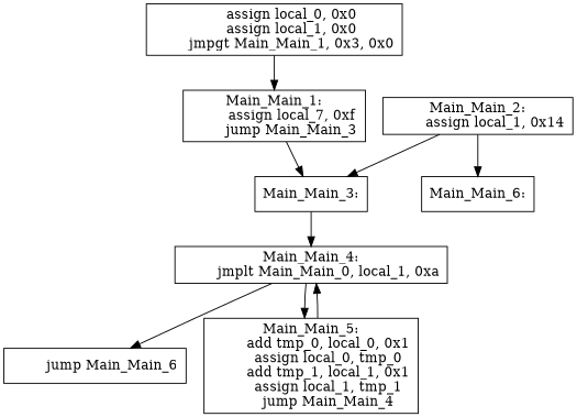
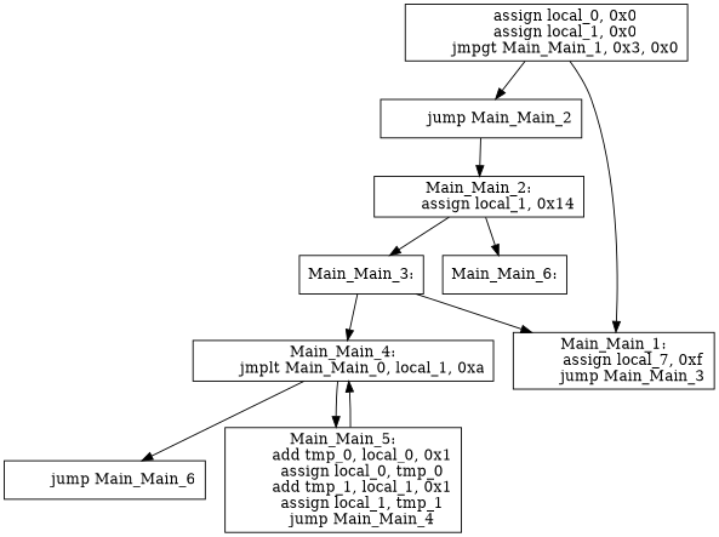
  digraph {
    rankdir=TD
    node [shape=rectangle]
    n1 [label="	assign local_0, 0x0\n	assign local_1, 0x0\n	jmpgt Main_Main_1, 0x3, 0x0\n"]
+   n2 [label="	jump Main_Main_2\n"]
    n3 [label="Main_Main_1:\n	assign local_7, 0xf\n	jump Main_Main_3\n"]
    n4 [label="Main_Main_2:\n	assign local_1, 0x14\n"]
    n5 [label="Main_Main_3:\n"]
    n6 [label="Main_Main_6:\n"]
    n7 [label="Main_Main_4:\n	jmplt Main_Main_0, local_1, 0xa\n"]
    n8 [label="	jump Main_Main_6\n"]
    n9 [label="Main_Main_5:\n	add tmp_0, local_0, 0x1\n	assign local_0, tmp_0\n	add tmp_1, local_1, 0x1\n	assign local_1, tmp_1\n	jump Main_Main_4\n"]
+   n1 -> n2
    n1 -> n3
-   n3 -> n5
+   n2 -> n4
+   n5 -> n3
    n4 -> n5
    n4 -> n6
    n5 -> n7
    n7 -> n8
    n7 -> n9
    n9 -> n7
  }
